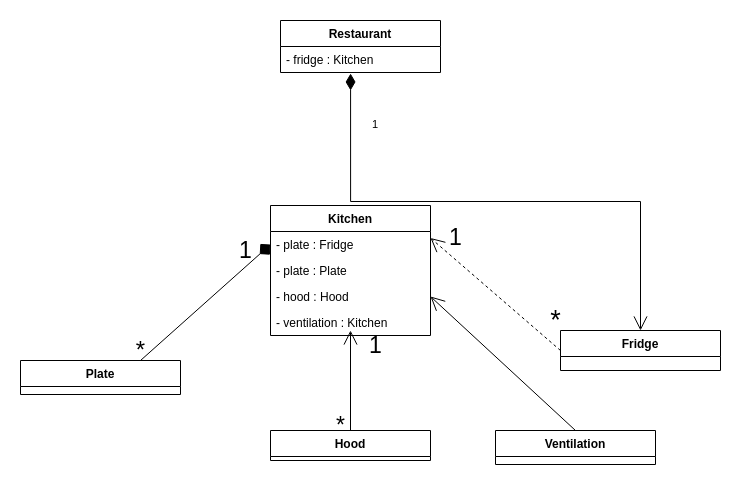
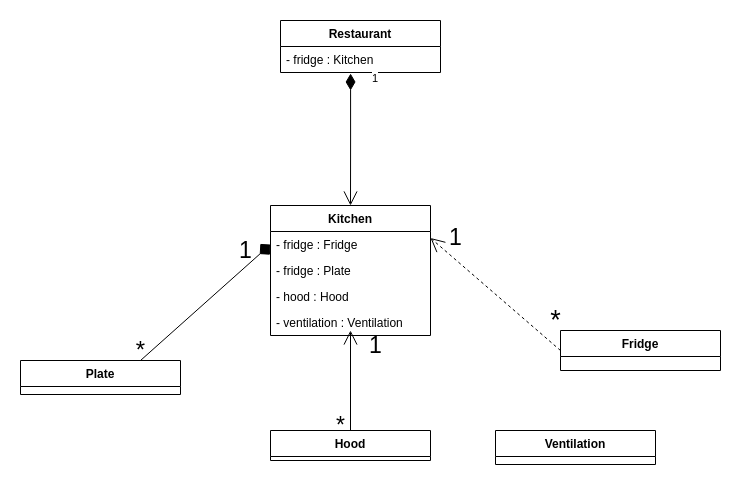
  <mxCell id="0" />
  <mxCell id="1" parent="0" />
  <mxCell id="2" value="Restaurant" style="swimlane;fontStyle=1;align=center;verticalAlign=top;childLayout=stackLayout;horizontal=1;startSize=26;horizontalStack=0;resizeParent=1;resizeParentMax=0;resizeLast=0;collapsible=1;marginBottom=0;" vertex="1" parent="1"><mxGeometry x="280" y="20" width="160" height="52" as="geometry" /></mxCell>
  <mxCell id="3" value="- fridge : Kitchen&#10; " style="text;strokeColor=none;fillColor=none;align=left;verticalAlign=top;spacingLeft=4;spacingRight=4;overflow=hidden;rotatable=0;points=[[0,0.5],[1,0.5]];portConstraint=eastwest;" vertex="1" parent="2"><mxGeometry y="26" width="160" height="26" as="geometry" /></mxCell>
  <mxCell id="4" value="Kitchen" style="swimlane;fontStyle=1;align=center;verticalAlign=top;childLayout=stackLayout;horizontal=1;startSize=26;horizontalStack=0;resizeParent=1;resizeParentMax=0;resizeLast=0;collapsible=1;marginBottom=0;" vertex="1" parent="1"><mxGeometry x="270" y="205" width="160" height="130" as="geometry"><mxRectangle x="280" y="262" width="80" height="26" as="alternateBounds" /></mxGeometry></mxCell>
- <mxCell id="5" value="- plate : Fridge" style="text;strokeColor=none;fillColor=none;align=left;verticalAlign=top;spacingLeft=4;spacingRight=4;overflow=hidden;rotatable=0;points=[[0,0.5],[1,0.5]];portConstraint=eastwest;" vertex="1" parent="4"><mxGeometry y="26" width="160" height="26" as="geometry" /></mxCell>
- <mxCell id="6" value="- plate : Plate" style="text;strokeColor=none;fillColor=none;align=left;verticalAlign=top;spacingLeft=4;spacingRight=4;overflow=hidden;rotatable=0;points=[[0,0.5],[1,0.5]];portConstraint=eastwest;" vertex="1" parent="4"><mxGeometry y="52" width="160" height="26" as="geometry" /></mxCell>
+ <mxCell id="5" value="- fridge : Fridge" style="text;strokeColor=none;fillColor=none;align=left;verticalAlign=top;spacingLeft=4;spacingRight=4;overflow=hidden;rotatable=0;points=[[0,0.5],[1,0.5]];portConstraint=eastwest;" vertex="1" parent="4"><mxGeometry y="26" width="160" height="26" as="geometry" /></mxCell>
+ <mxCell id="6" value="- fridge : Plate" style="text;strokeColor=none;fillColor=none;align=left;verticalAlign=top;spacingLeft=4;spacingRight=4;overflow=hidden;rotatable=0;points=[[0,0.5],[1,0.5]];portConstraint=eastwest;" vertex="1" parent="4"><mxGeometry y="52" width="160" height="26" as="geometry" /></mxCell>
  <mxCell id="7" value="- hood : Hood" style="text;strokeColor=none;fillColor=none;align=left;verticalAlign=top;spacingLeft=4;spacingRight=4;overflow=hidden;rotatable=0;points=[[0,0.5],[1,0.5]];portConstraint=eastwest;" vertex="1" parent="4"><mxGeometry y="78" width="160" height="26" as="geometry" /></mxCell>
- <mxCell id="8" value="- ventilation : Kitchen" style="text;strokeColor=none;fillColor=none;align=left;verticalAlign=top;spacingLeft=4;spacingRight=4;overflow=hidden;rotatable=0;points=[[0,0.5],[1,0.5]];portConstraint=eastwest;" vertex="1" parent="4"><mxGeometry y="104" width="160" height="26" as="geometry" /></mxCell>
- <mxCell id="9" value="1" style="endArrow=open;html=1;endSize=12;startArrow=diamondThin;startSize=14;startFill=1;edgeStyle=orthogonalEdgeStyle;align=left;verticalAlign=bottom;rounded=0;exitX=0.438;exitY=1.038;exitDx=0;exitDy=0;exitPerimeter=0;" edge="1" parent="1" source="3" target="10"><mxGeometry x="-0.781" y="20" relative="1" as="geometry"><mxPoint x="340" y="170" as="sourcePoint" /><mxPoint x="500" y="170" as="targetPoint" /><mxPoint as="offset" /></mxGeometry></mxCell>
+ <mxCell id="8" value="- ventilation : Ventilation" style="text;strokeColor=none;fillColor=none;align=left;verticalAlign=top;spacingLeft=4;spacingRight=4;overflow=hidden;rotatable=0;points=[[0,0.5],[1,0.5]];portConstraint=eastwest;" vertex="1" parent="4"><mxGeometry y="104" width="160" height="26" as="geometry" /></mxCell>
+ <mxCell id="9" value="1" style="endArrow=open;html=1;endSize=12;startArrow=diamondThin;startSize=14;startFill=1;edgeStyle=orthogonalEdgeStyle;align=left;verticalAlign=bottom;rounded=0;exitX=0.438;exitY=1.038;exitDx=0;exitDy=0;exitPerimeter=0;entryX=0.5;entryY=0;entryDx=0;entryDy=0;" edge="1" parent="1" source="3" target="4"><mxGeometry x="-0.781" y="20" relative="1" as="geometry"><mxPoint x="340" y="170" as="sourcePoint" /><mxPoint x="500" y="170" as="targetPoint" /><mxPoint as="offset" /></mxGeometry></mxCell>
  <mxCell id="10" value="Fridge" style="swimlane;fontStyle=1;align=center;verticalAlign=top;childLayout=stackLayout;horizontal=1;startSize=26;horizontalStack=0;resizeParent=1;resizeParentMax=0;resizeLast=0;collapsible=1;marginBottom=0;" vertex="1" parent="1"><mxGeometry x="560" y="330" width="160" height="40" as="geometry" /></mxCell>
  <mxCell id="11" value="" style="endArrow=open;endFill=1;endSize=12;html=1;rounded=0;exitX=0;exitY=0.5;exitDx=0;exitDy=0;entryX=1;entryY=0.25;entryDx=0;entryDy=0;dashed=1;" edge="1" parent="1" source="10" target="4"><mxGeometry width="160" relative="1" as="geometry"><mxPoint x="310" y="350" as="sourcePoint" /><mxPoint x="470" y="350" as="targetPoint" /></mxGeometry></mxCell>
  <mxCell id="12" value="*" style="text;html=1;align=center;verticalAlign=middle;resizable=0;points=[];autosize=1;strokeColor=none;fillColor=none;fontSize=27;" vertex="1" parent="1"><mxGeometry x="540" y="300" width="30" height="40" as="geometry" /></mxCell>
  <mxCell id="13" value="Plate" style="swimlane;fontStyle=1;align=center;verticalAlign=top;childLayout=stackLayout;horizontal=1;startSize=26;horizontalStack=0;resizeParent=1;resizeParentMax=0;resizeLast=0;collapsible=1;marginBottom=0;fontSize=12;" vertex="1" parent="1"><mxGeometry x="20" y="360" width="160" height="34" as="geometry" /></mxCell>
  <mxCell id="14" value="*" style="text;html=1;align=center;verticalAlign=middle;resizable=0;points=[];autosize=1;strokeColor=none;fillColor=none;fontSize=24;" vertex="1" parent="1"><mxGeometry x="130" y="335" width="20" height="30" as="geometry" /></mxCell>
  <mxCell id="15" value="" style="endArrow=diamond;endFill=1;endSize=12;html=1;rounded=0;fontSize=12;exitX=0.75;exitY=0;exitDx=0;exitDy=0;entryX=0;entryY=0.5;entryDx=0;entryDy=0;" edge="1" parent="1" source="13" target="5"><mxGeometry width="160" relative="1" as="geometry"><mxPoint x="240" y="420" as="sourcePoint" /><mxPoint x="400" y="420" as="targetPoint" /></mxGeometry></mxCell>
  <mxCell id="16" value="Hood" style="swimlane;fontStyle=1;align=center;verticalAlign=top;childLayout=stackLayout;horizontal=1;startSize=26;horizontalStack=0;resizeParent=1;resizeParentMax=0;resizeLast=0;collapsible=1;marginBottom=0;fontSize=12;" vertex="1" parent="1"><mxGeometry x="270" y="430" width="160" height="30" as="geometry" /></mxCell>
  <mxCell id="17" value="*" style="text;html=1;align=center;verticalAlign=middle;resizable=0;points=[];autosize=1;strokeColor=none;fillColor=none;fontSize=23;" vertex="1" parent="1"><mxGeometry x="330" y="410" width="20" height="30" as="geometry" /></mxCell>
  <mxCell id="18" value="" style="endArrow=open;endFill=1;endSize=12;html=1;rounded=0;fontSize=23;exitX=0.5;exitY=0;exitDx=0;exitDy=0;" edge="1" parent="1" source="16"><mxGeometry width="160" relative="1" as="geometry"><mxPoint x="360" y="380" as="sourcePoint" /><mxPoint x="350" y="330" as="targetPoint" /></mxGeometry></mxCell>
  <mxCell id="19" value="1" style="text;html=1;align=center;verticalAlign=middle;resizable=0;points=[];autosize=1;strokeColor=none;fillColor=none;fontSize=23;" vertex="1" parent="1"><mxGeometry x="230" y="235" width="30" height="30" as="geometry" /></mxCell>
  <mxCell id="20" value="1" style="text;html=1;align=center;verticalAlign=middle;resizable=0;points=[];autosize=1;strokeColor=none;fillColor=none;fontSize=23;" vertex="1" parent="1"><mxGeometry x="440" y="222" width="30" height="30" as="geometry" /></mxCell>
  <mxCell id="21" value="1" style="text;html=1;align=center;verticalAlign=middle;resizable=0;points=[];autosize=1;strokeColor=none;fillColor=none;fontSize=23;" vertex="1" parent="1"><mxGeometry x="360" y="330" width="30" height="30" as="geometry" /></mxCell>
  <mxCell id="22" value="Ventilation" style="swimlane;fontStyle=1;align=center;verticalAlign=top;childLayout=stackLayout;horizontal=1;startSize=26;horizontalStack=0;resizeParent=1;resizeParentMax=0;resizeLast=0;collapsible=1;marginBottom=0;fontSize=12;" vertex="1" parent="1"><mxGeometry x="495" y="430" width="160" height="34" as="geometry" /></mxCell>
- <mxCell id="23" value="" style="endArrow=open;endFill=1;endSize=12;html=1;rounded=0;fontSize=12;entryX=1;entryY=0.5;entryDx=0;entryDy=0;exitX=0.5;exitY=0;exitDx=0;exitDy=0;" edge="1" parent="1" source="22" target="7"><mxGeometry width="160" relative="1" as="geometry"><mxPoint x="390" y="570" as="sourcePoint" /><mxPoint x="550" y="570" as="targetPoint" /></mxGeometry></mxCell>
